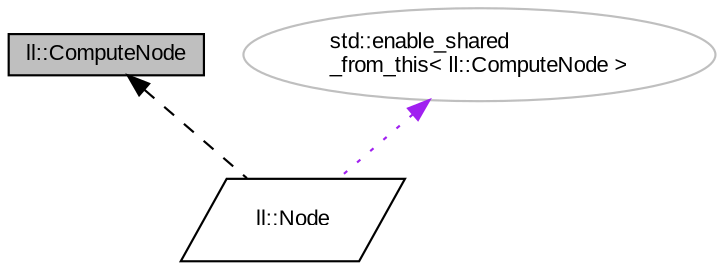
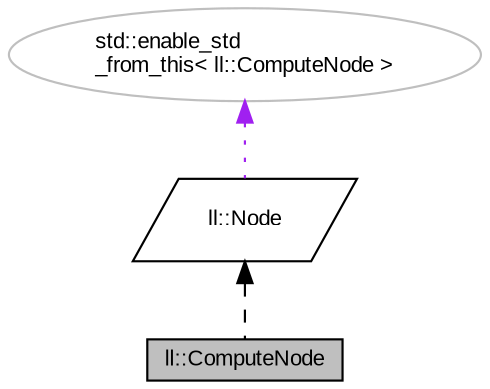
  digraph {
    fontname="Liberation Sans"
    node [color=black fillcolor=white fontname="Liberation Sans" fontsize=10 style=filled]
    edge [dir=back fontname="Liberation Sans" fontsize=10 labelfontname=Helvetica labelfontsize=10]
    n1 [fillcolor=grey75 fontcolor=black height=0.2 label="ll::ComputeNode" shape=box width=0.4]
    n2 [height=0.2 label="ll::Node" shape=parallelogram width=0.4]
-   n3 [color=grey75 height=0.2 label="std::enable_shared\l_from_this\< ll::ComputeNode \>" shape=ellipse width=0.4]
-   n1 -> n2 [color=black style=dashed]
+   n3 [color=grey75 height=0.2 label="std::enable_std\l_from_this\< ll::ComputeNode \>" shape=ellipse width=0.4]
+   n2 -> n1 [color=black style=dashed]
    n3 -> n2 [color=purple style=dotted]
  }
